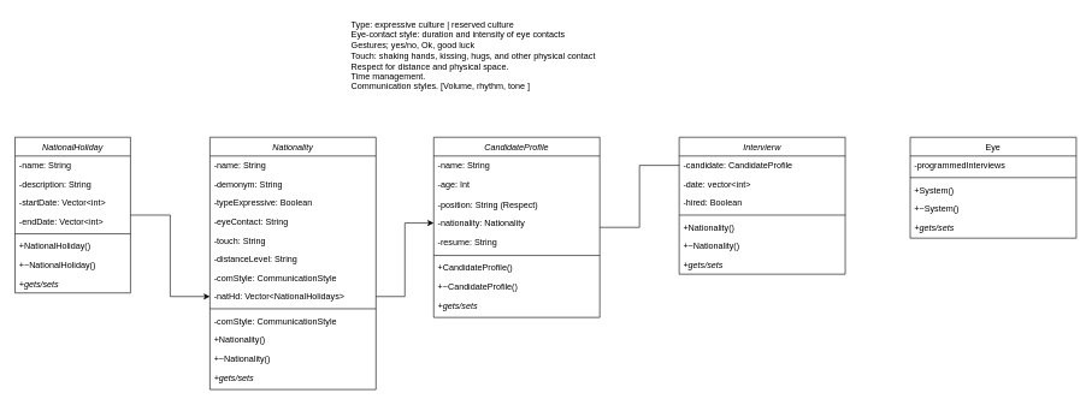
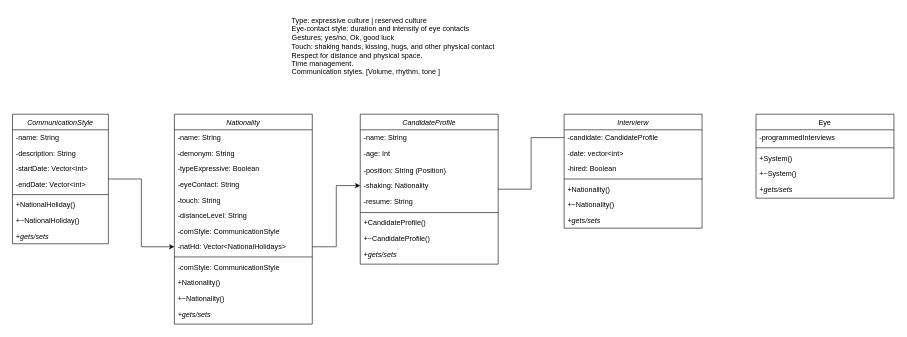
  <mxCell id="0" />
  <mxCell id="1" parent="0" />
  <mxCell id="2" value="Nationality" style="swimlane;fontStyle=2;align=center;verticalAlign=top;childLayout=stackLayout;horizontal=1;startSize=26;horizontalStack=0;resizeParent=1;resizeLast=0;collapsible=1;marginBottom=0;rounded=0;shadow=0;strokeWidth=1;" parent="1" vertex="1"><mxGeometry x="290" y="190" width="230" height="350" as="geometry"><mxRectangle x="230" y="140" width="160" height="26" as="alternateBounds" /></mxGeometry></mxCell>
  <mxCell id="3" value="-name: String" style="text;align=left;verticalAlign=top;spacingLeft=4;spacingRight=4;overflow=hidden;rotatable=0;points=[[0,0.5],[1,0.5]];portConstraint=eastwest;" vertex="1" parent="2"><mxGeometry y="26" width="230" height="26" as="geometry" /></mxCell>
  <mxCell id="4" value="-demonym: String" style="text;align=left;verticalAlign=top;spacingLeft=4;spacingRight=4;overflow=hidden;rotatable=0;points=[[0,0.5],[1,0.5]];portConstraint=eastwest;" vertex="1" parent="2"><mxGeometry y="52" width="230" height="26" as="geometry" /></mxCell>
  <mxCell id="5" value="-typeExpressive: Boolean" style="text;align=left;verticalAlign=top;spacingLeft=4;spacingRight=4;overflow=hidden;rotatable=0;points=[[0,0.5],[1,0.5]];portConstraint=eastwest;" parent="2" vertex="1"><mxGeometry y="78" width="230" height="26" as="geometry" /></mxCell>
  <mxCell id="6" value="-eyeContact: String" style="text;align=left;verticalAlign=top;spacingLeft=4;spacingRight=4;overflow=hidden;rotatable=0;points=[[0,0.5],[1,0.5]];portConstraint=eastwest;rounded=0;shadow=0;html=0;" parent="2" vertex="1"><mxGeometry y="104" width="230" height="26" as="geometry" /></mxCell>
  <mxCell id="7" value="-touch: String" style="text;align=left;verticalAlign=top;spacingLeft=4;spacingRight=4;overflow=hidden;rotatable=0;points=[[0,0.5],[1,0.5]];portConstraint=eastwest;rounded=0;shadow=0;html=0;" vertex="1" parent="2"><mxGeometry y="130" width="230" height="26" as="geometry" /></mxCell>
  <mxCell id="8" value="-distanceLevel: String" style="text;align=left;verticalAlign=top;spacingLeft=4;spacingRight=4;overflow=hidden;rotatable=0;points=[[0,0.5],[1,0.5]];portConstraint=eastwest;rounded=0;shadow=0;html=0;" vertex="1" parent="2"><mxGeometry y="156" width="230" height="26" as="geometry" /></mxCell>
  <mxCell id="9" value="-comStyle: CommunicationStyle" style="text;align=left;verticalAlign=top;spacingLeft=4;spacingRight=4;overflow=hidden;rotatable=0;points=[[0,0.5],[1,0.5]];portConstraint=eastwest;rounded=0;shadow=0;html=0;" parent="2" vertex="1"><mxGeometry y="182" width="230" height="26" as="geometry" /></mxCell>
  <mxCell id="10" value="-natHd: Vector&lt;NationalHolidays&gt;" style="text;align=left;verticalAlign=top;spacingLeft=4;spacingRight=4;overflow=hidden;rotatable=0;points=[[0,0.5],[1,0.5]];portConstraint=eastwest;rounded=0;shadow=0;html=0;" vertex="1" parent="2"><mxGeometry y="208" width="230" height="26" as="geometry" /></mxCell>
  <mxCell id="11" value="" style="line;html=1;strokeWidth=1;align=left;verticalAlign=middle;spacingTop=-1;spacingLeft=3;spacingRight=3;rotatable=0;labelPosition=right;points=[];portConstraint=eastwest;" parent="2" vertex="1"><mxGeometry y="234" width="230" height="8" as="geometry" /></mxCell>
  <mxCell id="12" value="-comStyle: CommunicationStyle" style="text;align=left;verticalAlign=top;spacingLeft=4;spacingRight=4;overflow=hidden;rotatable=0;points=[[0,0.5],[1,0.5]];portConstraint=eastwest;rounded=0;shadow=0;html=0;" vertex="1" parent="2"><mxGeometry y="242" width="230" height="26" as="geometry" /></mxCell>
  <mxCell id="13" value="+Nationality()" style="text;align=left;verticalAlign=top;spacingLeft=4;spacingRight=4;overflow=hidden;rotatable=0;points=[[0,0.5],[1,0.5]];portConstraint=eastwest;" parent="2" vertex="1"><mxGeometry y="268" width="230" height="26" as="geometry" /></mxCell>
  <mxCell id="14" value="+~Nationality()" style="text;align=left;verticalAlign=top;spacingLeft=4;spacingRight=4;overflow=hidden;rotatable=0;points=[[0,0.5],[1,0.5]];portConstraint=eastwest;" vertex="1" parent="2"><mxGeometry y="294" width="230" height="26" as="geometry" /></mxCell>
  <mxCell id="15" value="+gets/sets" style="text;align=left;verticalAlign=top;spacingLeft=4;spacingRight=4;overflow=hidden;rotatable=0;points=[[0,0.5],[1,0.5]];portConstraint=eastwest;fontStyle=2" vertex="1" parent="2"><mxGeometry y="320" width="230" height="26" as="geometry" /></mxCell>
  <mxCell id="16" value="Type: expressive culture | reserved culture&#10;Eye-contact style: duration and intensity of eye contacts&#10;Gestures; yes/no, Ok, good luck&#10;Touch: shaking hands, kissing, hugs, and other physical contact&#10;Respect for distance and physical space.&#10;Time management.&#10;Communication styles. [Volume, rhythm, tone ]" style="text;whiteSpace=wrap;html=1;" vertex="1" parent="1"><mxGeometry x="484" y="20" width="370" height="120" as="geometry" /></mxCell>
  <mxCell id="17" style="edgeStyle=orthogonalEdgeStyle;rounded=0;orthogonalLoop=1;jettySize=auto;html=1;entryX=0;entryY=0.5;entryDx=0;entryDy=0;" edge="1" parent="1" source="18" target="10"><mxGeometry relative="1" as="geometry" /></mxCell>
- <mxCell id="18" value="NationalHoliday" style="swimlane;fontStyle=2;align=center;verticalAlign=top;childLayout=stackLayout;horizontal=1;startSize=26;horizontalStack=0;resizeParent=1;resizeLast=0;collapsible=1;marginBottom=0;rounded=0;shadow=0;strokeWidth=1;" vertex="1" parent="1"><mxGeometry x="20" y="190" width="160" height="216" as="geometry"><mxRectangle x="230" y="140" width="160" height="26" as="alternateBounds" /></mxGeometry></mxCell>
+ <mxCell id="18" value="CommunicationStyle" style="swimlane;fontStyle=2;align=center;verticalAlign=top;childLayout=stackLayout;horizontal=1;startSize=26;horizontalStack=0;resizeParent=1;resizeLast=0;collapsible=1;marginBottom=0;rounded=0;shadow=0;strokeWidth=1;" vertex="1" parent="1"><mxGeometry x="20" y="190" width="160" height="216" as="geometry"><mxRectangle x="230" y="140" width="160" height="26" as="alternateBounds" /></mxGeometry></mxCell>
  <mxCell id="19" value="-name: String" style="text;align=left;verticalAlign=top;spacingLeft=4;spacingRight=4;overflow=hidden;rotatable=0;points=[[0,0.5],[1,0.5]];portConstraint=eastwest;" vertex="1" parent="18"><mxGeometry y="26" width="160" height="26" as="geometry" /></mxCell>
  <mxCell id="20" value="-description: String" style="text;align=left;verticalAlign=top;spacingLeft=4;spacingRight=4;overflow=hidden;rotatable=0;points=[[0,0.5],[1,0.5]];portConstraint=eastwest;" vertex="1" parent="18"><mxGeometry y="52" width="160" height="26" as="geometry" /></mxCell>
  <mxCell id="21" value="-startDate: Vector&lt;int&gt;" style="text;align=left;verticalAlign=top;spacingLeft=4;spacingRight=4;overflow=hidden;rotatable=0;points=[[0,0.5],[1,0.5]];portConstraint=eastwest;" vertex="1" parent="18"><mxGeometry y="78" width="160" height="26" as="geometry" /></mxCell>
  <mxCell id="22" value="-endDate: Vector&lt;int&gt;" style="text;align=left;verticalAlign=top;spacingLeft=4;spacingRight=4;overflow=hidden;rotatable=0;points=[[0,0.5],[1,0.5]];portConstraint=eastwest;" vertex="1" parent="18"><mxGeometry y="104" width="160" height="26" as="geometry" /></mxCell>
  <mxCell id="23" value="" style="line;html=1;strokeWidth=1;align=left;verticalAlign=middle;spacingTop=-1;spacingLeft=3;spacingRight=3;rotatable=0;labelPosition=right;points=[];portConstraint=eastwest;" vertex="1" parent="18"><mxGeometry y="130" width="160" height="8" as="geometry" /></mxCell>
  <mxCell id="24" value="+NationalHoliday()" style="text;align=left;verticalAlign=top;spacingLeft=4;spacingRight=4;overflow=hidden;rotatable=0;points=[[0,0.5],[1,0.5]];portConstraint=eastwest;fontStyle=0" vertex="1" parent="18"><mxGeometry y="138" width="160" height="26" as="geometry" /></mxCell>
  <mxCell id="25" value="+~NationalHoliday()" style="text;align=left;verticalAlign=top;spacingLeft=4;spacingRight=4;overflow=hidden;rotatable=0;points=[[0,0.5],[1,0.5]];portConstraint=eastwest;" vertex="1" parent="18"><mxGeometry y="164" width="160" height="26" as="geometry" /></mxCell>
  <mxCell id="26" value="+gets/sets" style="text;align=left;verticalAlign=top;spacingLeft=4;spacingRight=4;overflow=hidden;rotatable=0;points=[[0,0.5],[1,0.5]];portConstraint=eastwest;fontStyle=2" vertex="1" parent="18"><mxGeometry y="190" width="160" height="26" as="geometry" /></mxCell>
  <mxCell id="27" value="Intervierw" style="swimlane;fontStyle=2;align=center;verticalAlign=top;childLayout=stackLayout;horizontal=1;startSize=26;horizontalStack=0;resizeParent=1;resizeLast=0;collapsible=1;marginBottom=0;rounded=0;shadow=0;strokeWidth=1;" vertex="1" parent="1"><mxGeometry x="940" y="190" width="230" height="190" as="geometry"><mxRectangle x="230" y="140" width="160" height="26" as="alternateBounds" /></mxGeometry></mxCell>
  <mxCell id="28" value="-candidate: CandidateProfile" style="text;align=left;verticalAlign=top;spacingLeft=4;spacingRight=4;overflow=hidden;rotatable=0;points=[[0,0.5],[1,0.5]];portConstraint=eastwest;" vertex="1" parent="27"><mxGeometry y="26" width="230" height="26" as="geometry" /></mxCell>
  <mxCell id="29" value="-date: vector&lt;int&gt;" style="text;align=left;verticalAlign=top;spacingLeft=4;spacingRight=4;overflow=hidden;rotatable=0;points=[[0,0.5],[1,0.5]];portConstraint=eastwest;" vertex="1" parent="27"><mxGeometry y="52" width="230" height="26" as="geometry" /></mxCell>
  <mxCell id="30" value="-hired: Boolean" style="text;align=left;verticalAlign=top;spacingLeft=4;spacingRight=4;overflow=hidden;rotatable=0;points=[[0,0.5],[1,0.5]];portConstraint=eastwest;" vertex="1" parent="27"><mxGeometry y="78" width="230" height="26" as="geometry" /></mxCell>
  <mxCell id="31" value="" style="line;html=1;strokeWidth=1;align=left;verticalAlign=middle;spacingTop=-1;spacingLeft=3;spacingRight=3;rotatable=0;labelPosition=right;points=[];portConstraint=eastwest;" vertex="1" parent="27"><mxGeometry y="104" width="230" height="8" as="geometry" /></mxCell>
  <mxCell id="32" value="+Nationality()" style="text;align=left;verticalAlign=top;spacingLeft=4;spacingRight=4;overflow=hidden;rotatable=0;points=[[0,0.5],[1,0.5]];portConstraint=eastwest;" vertex="1" parent="27"><mxGeometry y="112" width="230" height="26" as="geometry" /></mxCell>
  <mxCell id="33" value="+~Nationality()" style="text;align=left;verticalAlign=top;spacingLeft=4;spacingRight=4;overflow=hidden;rotatable=0;points=[[0,0.5],[1,0.5]];portConstraint=eastwest;" vertex="1" parent="27"><mxGeometry y="138" width="230" height="26" as="geometry" /></mxCell>
  <mxCell id="34" value="+gets/sets" style="text;align=left;verticalAlign=top;spacingLeft=4;spacingRight=4;overflow=hidden;rotatable=0;points=[[0,0.5],[1,0.5]];portConstraint=eastwest;fontStyle=2" vertex="1" parent="27"><mxGeometry y="164" width="230" height="26" as="geometry" /></mxCell>
  <mxCell id="35" style="edgeStyle=orthogonalEdgeStyle;rounded=0;orthogonalLoop=1;jettySize=auto;html=1;entryX=0;entryY=0.5;entryDx=0;entryDy=0;endArrow=none;" edge="1" parent="1" source="36" target="28"><mxGeometry relative="1" as="geometry" /></mxCell>
  <mxCell id="36" value="CandidateProfile" style="swimlane;fontStyle=2;align=center;verticalAlign=top;childLayout=stackLayout;horizontal=1;startSize=26;horizontalStack=0;resizeParent=1;resizeLast=0;collapsible=1;marginBottom=0;rounded=0;shadow=0;strokeWidth=1;" vertex="1" parent="1"><mxGeometry x="600" y="190" width="230" height="250" as="geometry"><mxRectangle x="230" y="140" width="160" height="26" as="alternateBounds" /></mxGeometry></mxCell>
  <mxCell id="37" value="-name: String" style="text;align=left;verticalAlign=top;spacingLeft=4;spacingRight=4;overflow=hidden;rotatable=0;points=[[0,0.5],[1,0.5]];portConstraint=eastwest;" vertex="1" parent="36"><mxGeometry y="26" width="230" height="26" as="geometry" /></mxCell>
  <mxCell id="38" value="-age: Int" style="text;align=left;verticalAlign=top;spacingLeft=4;spacingRight=4;overflow=hidden;rotatable=0;points=[[0,0.5],[1,0.5]];portConstraint=eastwest;" vertex="1" parent="36"><mxGeometry y="52" width="230" height="28" as="geometry" /></mxCell>
- <mxCell id="39" value="-position: String (Respect)&#10;" style="text;align=left;verticalAlign=top;spacingLeft=4;spacingRight=4;overflow=hidden;rotatable=0;points=[[0,0.5],[1,0.5]];portConstraint=eastwest;" vertex="1" parent="36"><mxGeometry y="80" width="230" height="26" as="geometry" /></mxCell>
- <mxCell id="40" value="-nationality: Nationality" style="text;align=left;verticalAlign=top;spacingLeft=4;spacingRight=4;overflow=hidden;rotatable=0;points=[[0,0.5],[1,0.5]];portConstraint=eastwest;" vertex="1" parent="36"><mxGeometry y="106" width="230" height="26" as="geometry" /></mxCell>
+ <mxCell id="39" value="-position: String (Position)&#10;" style="text;align=left;verticalAlign=top;spacingLeft=4;spacingRight=4;overflow=hidden;rotatable=0;points=[[0,0.5],[1,0.5]];portConstraint=eastwest;" vertex="1" parent="36"><mxGeometry y="80" width="230" height="26" as="geometry" /></mxCell>
+ <mxCell id="40" value="-shaking: Nationality" style="text;align=left;verticalAlign=top;spacingLeft=4;spacingRight=4;overflow=hidden;rotatable=0;points=[[0,0.5],[1,0.5]];portConstraint=eastwest;" vertex="1" parent="36"><mxGeometry y="106" width="230" height="26" as="geometry" /></mxCell>
  <mxCell id="41" value="-resume: String" style="text;align=left;verticalAlign=top;spacingLeft=4;spacingRight=4;overflow=hidden;rotatable=0;points=[[0,0.5],[1,0.5]];portConstraint=eastwest;" vertex="1" parent="36"><mxGeometry y="132" width="230" height="28" as="geometry" /></mxCell>
  <mxCell id="42" value="" style="line;html=1;strokeWidth=1;align=left;verticalAlign=middle;spacingTop=-1;spacingLeft=3;spacingRight=3;rotatable=0;labelPosition=right;points=[];portConstraint=eastwest;" vertex="1" parent="36"><mxGeometry y="160" width="230" height="8" as="geometry" /></mxCell>
  <mxCell id="43" value="+CandidateProfile()" style="text;align=left;verticalAlign=top;spacingLeft=4;spacingRight=4;overflow=hidden;rotatable=0;points=[[0,0.5],[1,0.5]];portConstraint=eastwest;" vertex="1" parent="36"><mxGeometry y="168" width="230" height="26" as="geometry" /></mxCell>
  <mxCell id="44" value="+~CandidateProfile()" style="text;align=left;verticalAlign=top;spacingLeft=4;spacingRight=4;overflow=hidden;rotatable=0;points=[[0,0.5],[1,0.5]];portConstraint=eastwest;" vertex="1" parent="36"><mxGeometry y="194" width="230" height="26" as="geometry" /></mxCell>
  <mxCell id="45" value="+gets/sets" style="text;align=left;verticalAlign=top;spacingLeft=4;spacingRight=4;overflow=hidden;rotatable=0;points=[[0,0.5],[1,0.5]];portConstraint=eastwest;fontStyle=2" vertex="1" parent="36"><mxGeometry y="220" width="230" height="26" as="geometry" /></mxCell>
  <mxCell id="46" style="edgeStyle=orthogonalEdgeStyle;rounded=0;orthogonalLoop=1;jettySize=auto;html=1;" edge="1" parent="1" source="10" target="40"><mxGeometry relative="1" as="geometry" /></mxCell>
  <mxCell id="47" value="Eye" style="swimlane;fontStyle=0;align=center;verticalAlign=top;childLayout=stackLayout;horizontal=1;startSize=26;horizontalStack=0;resizeParent=1;resizeLast=0;collapsible=1;marginBottom=0;rounded=0;shadow=0;strokeWidth=1;" vertex="1" parent="1"><mxGeometry x="1260" y="190" width="230" height="140" as="geometry"><mxRectangle x="230" y="140" width="160" height="26" as="alternateBounds" /></mxGeometry></mxCell>
  <mxCell id="48" value="-programmedInterviews" style="text;align=left;verticalAlign=top;spacingLeft=4;spacingRight=4;overflow=hidden;rotatable=0;points=[[0,0.5],[1,0.5]];portConstraint=eastwest;" vertex="1" parent="47"><mxGeometry y="26" width="230" height="26" as="geometry" /></mxCell>
  <mxCell id="49" value="" style="line;html=1;strokeWidth=1;align=left;verticalAlign=middle;spacingTop=-1;spacingLeft=3;spacingRight=3;rotatable=0;labelPosition=right;points=[];portConstraint=eastwest;" vertex="1" parent="47"><mxGeometry y="52" width="230" height="8" as="geometry" /></mxCell>
  <mxCell id="50" value="+System()" style="text;align=left;verticalAlign=top;spacingLeft=4;spacingRight=4;overflow=hidden;rotatable=0;points=[[0,0.5],[1,0.5]];portConstraint=eastwest;" vertex="1" parent="47"><mxGeometry y="60" width="230" height="26" as="geometry" /></mxCell>
  <mxCell id="51" value="+~System()" style="text;align=left;verticalAlign=top;spacingLeft=4;spacingRight=4;overflow=hidden;rotatable=0;points=[[0,0.5],[1,0.5]];portConstraint=eastwest;" vertex="1" parent="47"><mxGeometry y="86" width="230" height="26" as="geometry" /></mxCell>
  <mxCell id="52" value="+gets/sets" style="text;align=left;verticalAlign=top;spacingLeft=4;spacingRight=4;overflow=hidden;rotatable=0;points=[[0,0.5],[1,0.5]];portConstraint=eastwest;fontStyle=2" vertex="1" parent="47"><mxGeometry y="112" width="230" height="26" as="geometry" /></mxCell>
